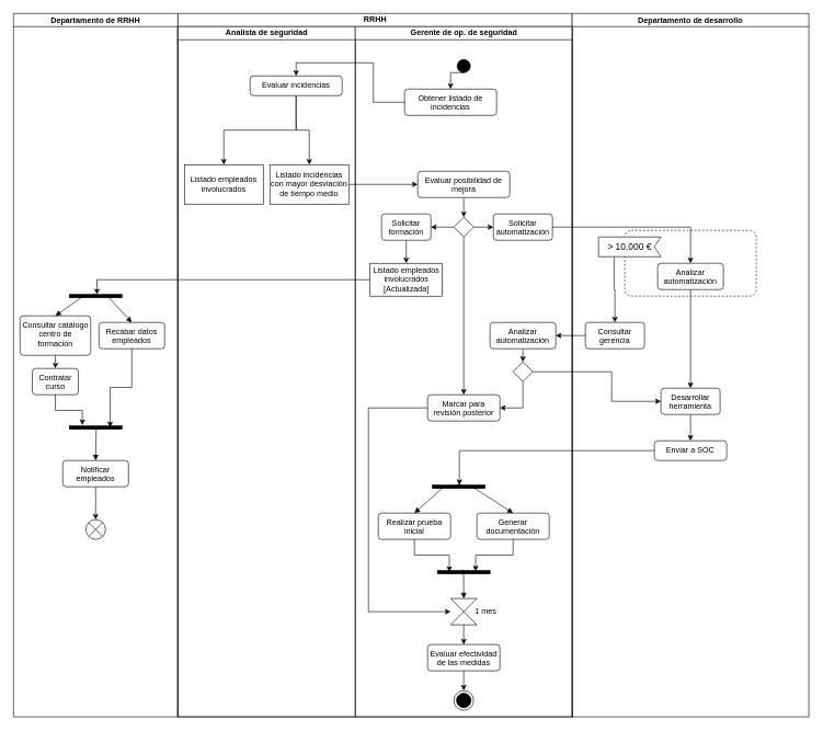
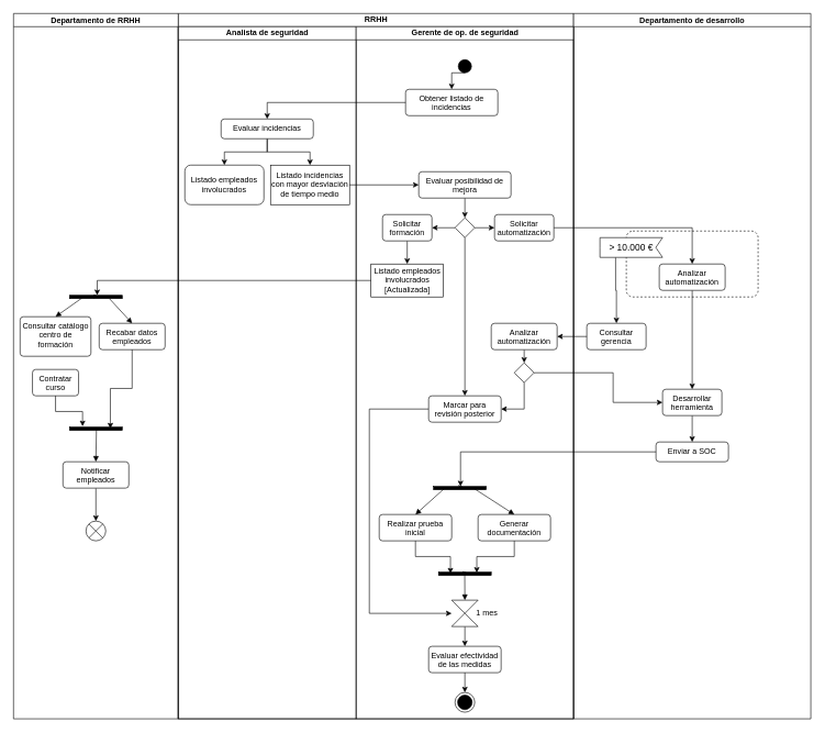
  <mxCell id="0" />
  <mxCell id="1" parent="0" />
  <mxCell id="2" value="RRHH" style="swimlane;childLayout=stackLayout;resizeParent=1;resizeParentMax=0;startSize=20;html=1;" vertex="1" parent="1"><mxGeometry x="270" y="20" width="600" height="1070" as="geometry" /></mxCell>
  <mxCell id="3" value="Analista de seguridad" style="swimlane;startSize=20;html=1;" vertex="1" parent="2"><mxGeometry y="20" width="270" height="1050" as="geometry" /></mxCell>
  <mxCell id="4" style="edgeStyle=orthogonalEdgeStyle;rounded=0;orthogonalLoop=1;jettySize=auto;html=1;exitX=0.5;exitY=1;exitDx=0;exitDy=0;" edge="1" parent="3" source="6" target="8"><mxGeometry relative="1" as="geometry" /></mxCell>
  <mxCell id="5" style="edgeStyle=orthogonalEdgeStyle;rounded=0;orthogonalLoop=1;jettySize=auto;html=1;exitX=0.5;exitY=1;exitDx=0;exitDy=0;entryX=0.5;entryY=0;entryDx=0;entryDy=0;" edge="1" parent="3" source="6" target="7"><mxGeometry relative="1" as="geometry" /></mxCell>
- <mxCell id="6" value="Evaluar incidencias" style="html=1;align=center;verticalAlign=top;rounded=1;absoluteArcSize=1;arcSize=10;dashed=0;whiteSpace=wrap;" vertex="1" parent="3"><mxGeometry x="110" y="75" width="140" height="30" as="geometry" /></mxCell>
+ <mxCell id="6" value="Evaluar incidencias" style="html=1;align=center;verticalAlign=top;rounded=1;absoluteArcSize=1;arcSize=10;dashed=0;whiteSpace=wrap;" vertex="1" parent="3"><mxGeometry x="65" y="140" width="140" height="30" as="geometry" /></mxCell>
  <mxCell id="7" value="Listado incidencias con mayor desviación de tiempo medio" style="fontStyle=0;html=1;whiteSpace=wrap;" vertex="1" parent="3"><mxGeometry x="140" y="210" width="120" height="60" as="geometry" /></mxCell>
- <mxCell id="8" value="Listado empleados involucrados" style="fontStyle=0;html=1;whiteSpace=wrap;" vertex="1" parent="3"><mxGeometry x="10" y="210" width="120" height="60" as="geometry" /></mxCell>
+ <mxCell id="8" value="Listado empleados involucrados" style="fontStyle=0;html=1;whiteSpace=wrap;rounded=1;" vertex="1" parent="3"><mxGeometry x="10" y="210" width="120" height="60" as="geometry" /></mxCell>
  <mxCell id="9" value="Gerente de op. de seguridad" style="swimlane;startSize=20;html=1;" vertex="1" parent="2"><mxGeometry x="270" y="20" width="330" height="1050" as="geometry" /></mxCell>
  <mxCell id="10" style="edgeStyle=orthogonalEdgeStyle;rounded=0;orthogonalLoop=1;jettySize=auto;html=1;exitX=0.5;exitY=1;exitDx=0;exitDy=0;entryX=0.5;entryY=0;entryDx=0;entryDy=0;" edge="1" parent="9" source="11" target="12"><mxGeometry relative="1" as="geometry" /></mxCell>
  <mxCell id="11" value="" style="ellipse;fillColor=strokeColor;html=1;" vertex="1" parent="9"><mxGeometry x="155" y="50" width="20" height="20" as="geometry" /></mxCell>
  <mxCell id="12" value="Obtener listado de incidencias" style="html=1;align=center;verticalAlign=top;rounded=1;absoluteArcSize=1;arcSize=10;dashed=0;whiteSpace=wrap;" vertex="1" parent="9"><mxGeometry x="75" y="95" width="140" height="40" as="geometry" /></mxCell>
  <mxCell id="13" style="edgeStyle=orthogonalEdgeStyle;rounded=0;orthogonalLoop=1;jettySize=auto;html=1;exitX=0.5;exitY=1;exitDx=0;exitDy=0;entryX=0.5;entryY=0;entryDx=0;entryDy=0;" edge="1" parent="9" source="14" target="18"><mxGeometry relative="1" as="geometry" /></mxCell>
  <mxCell id="14" value="Evaluar posibilidad de mejora" style="html=1;align=center;verticalAlign=top;rounded=1;absoluteArcSize=1;arcSize=10;dashed=0;whiteSpace=wrap;" vertex="1" parent="9"><mxGeometry x="95" y="220" width="140" height="40" as="geometry" /></mxCell>
  <mxCell id="15" style="edgeStyle=orthogonalEdgeStyle;rounded=0;orthogonalLoop=1;jettySize=auto;html=1;exitX=0;exitY=0.5;exitDx=0;exitDy=0;entryX=1;entryY=0.5;entryDx=0;entryDy=0;" edge="1" parent="9" source="18" target="20"><mxGeometry relative="1" as="geometry" /></mxCell>
  <mxCell id="16" style="edgeStyle=orthogonalEdgeStyle;rounded=0;orthogonalLoop=1;jettySize=auto;html=1;exitX=1;exitY=0.5;exitDx=0;exitDy=0;entryX=0;entryY=0.5;entryDx=0;entryDy=0;" edge="1" parent="9" source="18" target="22"><mxGeometry relative="1" as="geometry" /></mxCell>
  <mxCell id="17" style="edgeStyle=orthogonalEdgeStyle;rounded=0;orthogonalLoop=1;jettySize=auto;html=1;exitX=0.5;exitY=1;exitDx=0;exitDy=0;entryX=0.5;entryY=0;entryDx=0;entryDy=0;" edge="1" parent="9" source="18" target="28"><mxGeometry relative="1" as="geometry" /></mxCell>
  <mxCell id="18" value="" style="rhombus;" vertex="1" parent="9"><mxGeometry x="150" y="290" width="30" height="30" as="geometry" /></mxCell>
  <mxCell id="19" style="edgeStyle=orthogonalEdgeStyle;rounded=0;orthogonalLoop=1;jettySize=auto;html=1;exitX=0.5;exitY=1;exitDx=0;exitDy=0;entryX=0.5;entryY=0;entryDx=0;entryDy=0;" edge="1" parent="9" source="20" target="21"><mxGeometry relative="1" as="geometry" /></mxCell>
  <mxCell id="20" value="Solicitar formación" style="html=1;align=center;verticalAlign=top;rounded=1;absoluteArcSize=1;arcSize=10;dashed=0;whiteSpace=wrap;" vertex="1" parent="9"><mxGeometry x="40" y="285" width="75" height="40" as="geometry" /></mxCell>
  <mxCell id="21" value="Listado empleados involucrados&lt;div&gt;[Actualizada]&lt;/div&gt;" style="fontStyle=0;html=1;whiteSpace=wrap;" vertex="1" parent="9"><mxGeometry x="22.5" y="360" width="110" height="50" as="geometry" /></mxCell>
  <mxCell id="22" value="Solicitar automatización" style="html=1;align=center;verticalAlign=top;rounded=1;absoluteArcSize=1;arcSize=10;dashed=0;whiteSpace=wrap;" vertex="1" parent="9"><mxGeometry x="210" y="285" width="90" height="40" as="geometry" /></mxCell>
  <mxCell id="23" style="edgeStyle=orthogonalEdgeStyle;rounded=0;orthogonalLoop=1;jettySize=auto;html=1;exitX=0.5;exitY=1;exitDx=0;exitDy=0;entryX=0.5;entryY=0;entryDx=0;entryDy=0;" edge="1" parent="9" source="24" target="26"><mxGeometry relative="1" as="geometry" /></mxCell>
  <mxCell id="24" value="Analizar automatización" style="html=1;align=center;verticalAlign=top;rounded=1;absoluteArcSize=1;arcSize=10;dashed=0;whiteSpace=wrap;" vertex="1" parent="9"><mxGeometry x="205" y="450" width="100" height="40" as="geometry" /></mxCell>
  <mxCell id="25" style="edgeStyle=orthogonalEdgeStyle;rounded=0;orthogonalLoop=1;jettySize=auto;html=1;exitX=0.5;exitY=1;exitDx=0;exitDy=0;entryX=1;entryY=0.5;entryDx=0;entryDy=0;" edge="1" parent="9" source="26" target="28"><mxGeometry relative="1" as="geometry" /></mxCell>
  <mxCell id="26" value="" style="rhombus;" vertex="1" parent="9"><mxGeometry x="240" y="510" width="30" height="30" as="geometry" /></mxCell>
  <mxCell id="27" style="edgeStyle=orthogonalEdgeStyle;rounded=0;orthogonalLoop=1;jettySize=auto;html=1;exitX=0;exitY=0.5;exitDx=0;exitDy=0;entryX=0;entryY=0.5;entryDx=0;entryDy=0;" edge="1" parent="9" source="28" target="38"><mxGeometry relative="1" as="geometry"><Array as="points"><mxPoint x="20" y="580" /><mxPoint x="20" y="890" /></Array></mxGeometry></mxCell>
  <mxCell id="28" value="Marcar para revisión posterior" style="html=1;align=center;verticalAlign=top;rounded=1;absoluteArcSize=1;arcSize=10;dashed=0;whiteSpace=wrap;" vertex="1" parent="9"><mxGeometry x="110" y="560" width="110" height="40" as="geometry" /></mxCell>
  <mxCell id="29" value="v" style="html=1;points=[];perimeter=orthogonalPerimeter;fillColor=strokeColor;rotation=-90;" vertex="1" parent="9"><mxGeometry x="155" y="660" width="5" height="80" as="geometry" /></mxCell>
  <mxCell id="30" value="Realizar prueba inicial" style="html=1;align=center;verticalAlign=top;rounded=1;absoluteArcSize=1;arcSize=10;dashed=0;whiteSpace=wrap;" vertex="1" parent="9"><mxGeometry x="35" y="740" width="110" height="40" as="geometry" /></mxCell>
  <mxCell id="31" value="Generar documentación" style="html=1;align=center;verticalAlign=top;rounded=1;absoluteArcSize=1;arcSize=10;dashed=0;whiteSpace=wrap;" vertex="1" parent="9"><mxGeometry x="185" y="740" width="110" height="40" as="geometry" /></mxCell>
  <mxCell id="32" value="" style="html=1;verticalAlign=bottom;labelBackgroundColor=none;endArrow=block;endFill=1;rounded=0;entryX=0.5;entryY=0;entryDx=0;entryDy=0;exitX=0.589;exitY=0.219;exitDx=0;exitDy=0;exitPerimeter=0;" edge="1" parent="9" source="29" target="30"><mxGeometry width="160" relative="1" as="geometry"><mxPoint x="-30" y="700" as="sourcePoint" /><mxPoint x="130" y="700" as="targetPoint" /></mxGeometry></mxCell>
  <mxCell id="33" value="" style="html=1;verticalAlign=bottom;labelBackgroundColor=none;endArrow=block;endFill=1;rounded=0;entryX=0.5;entryY=0;entryDx=0;entryDy=0;exitX=0.589;exitY=0.747;exitDx=0;exitDy=0;exitPerimeter=0;" edge="1" parent="9" source="29" target="31"><mxGeometry width="160" relative="1" as="geometry"><mxPoint x="-30" y="700" as="sourcePoint" /><mxPoint x="130" y="700" as="targetPoint" /></mxGeometry></mxCell>
  <mxCell id="34" value="v" style="html=1;points=[];perimeter=orthogonalPerimeter;fillColor=strokeColor;rotation=-90;" vertex="1" parent="9"><mxGeometry x="162.5" y="790" width="5" height="80" as="geometry" /></mxCell>
  <mxCell id="35" style="edgeStyle=orthogonalEdgeStyle;rounded=0;orthogonalLoop=1;jettySize=auto;html=1;exitX=0.5;exitY=1;exitDx=0;exitDy=0;entryX=0.589;entryY=0.226;entryDx=0;entryDy=0;entryPerimeter=0;" edge="1" parent="9" source="30" target="34"><mxGeometry relative="1" as="geometry" /></mxCell>
  <mxCell id="36" style="edgeStyle=orthogonalEdgeStyle;rounded=0;orthogonalLoop=1;jettySize=auto;html=1;exitX=0.5;exitY=1;exitDx=0;exitDy=0;entryX=0.811;entryY=0.726;entryDx=0;entryDy=0;entryPerimeter=0;" edge="1" parent="9" source="31" target="34"><mxGeometry relative="1" as="geometry" /></mxCell>
  <mxCell id="37" style="edgeStyle=orthogonalEdgeStyle;rounded=0;orthogonalLoop=1;jettySize=auto;html=1;exitX=0.5;exitY=1;exitDx=0;exitDy=0;entryX=0.5;entryY=0;entryDx=0;entryDy=0;" edge="1" parent="9" source="38" target="42"><mxGeometry relative="1" as="geometry" /></mxCell>
  <mxCell id="38" value="" style="shape=collate;html=1;" vertex="1" parent="9"><mxGeometry x="145" y="870" width="40" height="40" as="geometry" /></mxCell>
  <mxCell id="39" value="1 mes" style="text;html=1;align=center;verticalAlign=middle;resizable=0;points=[];autosize=1;strokeColor=none;fillColor=none;" vertex="1" parent="9"><mxGeometry x="167.5" y="875" width="60" height="30" as="geometry" /></mxCell>
  <mxCell id="40" value="" style="html=1;verticalAlign=bottom;labelBackgroundColor=none;endArrow=block;endFill=1;rounded=0;entryX=0.5;entryY=0;entryDx=0;entryDy=0;exitX=0.589;exitY=0.497;exitDx=0;exitDy=0;exitPerimeter=0;" edge="1" parent="9" source="34" target="38"><mxGeometry width="160" relative="1" as="geometry"><mxPoint x="145" y="710" as="sourcePoint" /><mxPoint x="100" y="750" as="targetPoint" /></mxGeometry></mxCell>
  <mxCell id="41" style="edgeStyle=orthogonalEdgeStyle;rounded=0;orthogonalLoop=1;jettySize=auto;html=1;exitX=0.5;exitY=1;exitDx=0;exitDy=0;entryX=0.5;entryY=0;entryDx=0;entryDy=0;" edge="1" parent="9" source="42" target="43"><mxGeometry relative="1" as="geometry" /></mxCell>
  <mxCell id="42" value="Evaluar efectividad de las medidas" style="html=1;align=center;verticalAlign=top;rounded=1;absoluteArcSize=1;arcSize=10;dashed=0;whiteSpace=wrap;" vertex="1" parent="9"><mxGeometry x="110" y="940" width="110" height="40" as="geometry" /></mxCell>
  <mxCell id="43" value="" style="ellipse;html=1;shape=endState;fillColor=strokeColor;" vertex="1" parent="9"><mxGeometry x="150" y="1010" width="30" height="30" as="geometry" /></mxCell>
  <mxCell id="44" style="edgeStyle=orthogonalEdgeStyle;rounded=0;orthogonalLoop=1;jettySize=auto;html=1;exitX=0;exitY=0.5;exitDx=0;exitDy=0;entryX=0.5;entryY=0;entryDx=0;entryDy=0;" edge="1" parent="2" source="12" target="6"><mxGeometry relative="1" as="geometry" /></mxCell>
  <mxCell id="45" style="edgeStyle=orthogonalEdgeStyle;rounded=0;orthogonalLoop=1;jettySize=auto;html=1;exitX=1;exitY=0.5;exitDx=0;exitDy=0;" edge="1" parent="2" source="7" target="14"><mxGeometry relative="1" as="geometry" /></mxCell>
  <mxCell id="46" value="Departamento de desarrollo" style="swimlane;startSize=20;" vertex="1" parent="1"><mxGeometry x="870" y="20" width="360" height="1070" as="geometry" /></mxCell>
  <mxCell id="47" value="" style="html=1;align=center;verticalAlign=top;rounded=1;absoluteArcSize=1;arcSize=20;dashed=1;whiteSpace=wrap;" vertex="1" parent="46"><mxGeometry x="80" y="330" width="200" height="100" as="geometry" /></mxCell>
  <mxCell id="48" style="edgeStyle=orthogonalEdgeStyle;rounded=0;orthogonalLoop=1;jettySize=auto;html=1;exitX=0.5;exitY=1;exitDx=0;exitDy=0;entryX=0.5;entryY=0;entryDx=0;entryDy=0;" edge="1" parent="46" source="49" target="51"><mxGeometry relative="1" as="geometry" /></mxCell>
  <mxCell id="49" value="Analizar automatización" style="html=1;align=center;verticalAlign=top;rounded=1;absoluteArcSize=1;arcSize=10;dashed=0;whiteSpace=wrap;" vertex="1" parent="46"><mxGeometry x="130" y="380" width="100" height="40" as="geometry" /></mxCell>
  <mxCell id="50" style="edgeStyle=orthogonalEdgeStyle;rounded=0;orthogonalLoop=1;jettySize=auto;html=1;exitX=0.5;exitY=1;exitDx=0;exitDy=0;" edge="1" parent="46" source="51" target="55"><mxGeometry relative="1" as="geometry" /></mxCell>
  <mxCell id="51" value="Desarrollar herramienta" style="html=1;align=center;verticalAlign=top;rounded=1;absoluteArcSize=1;arcSize=10;dashed=0;whiteSpace=wrap;" vertex="1" parent="46"><mxGeometry x="135" y="570" width="90" height="40" as="geometry" /></mxCell>
  <mxCell id="52" style="edgeStyle=orthogonalEdgeStyle;rounded=0;orthogonalLoop=1;jettySize=auto;html=1;exitX=0;exitY=0;exitDx=71.25;exitDy=30;exitPerimeter=0;entryX=0.5;entryY=0;entryDx=0;entryDy=0;" edge="1" parent="46" source="53" target="54"><mxGeometry relative="1" as="geometry" /></mxCell>
  <mxCell id="53" value="&amp;gt; 10.000 €" style="html=1;shape=mxgraph.infographic.ribbonSimple;notch1=10.22;notch2=0;align=center;verticalAlign=middle;fontSize=14;fontStyle=0;fillColor=#FFFFFF;whiteSpace=wrap;flipH=1;" vertex="1" parent="46"><mxGeometry x="40" y="340" width="95" height="30" as="geometry" /></mxCell>
  <mxCell id="54" value="Consultar gerencia" style="html=1;align=center;verticalAlign=top;rounded=1;absoluteArcSize=1;arcSize=10;dashed=0;whiteSpace=wrap;" vertex="1" parent="46"><mxGeometry x="20" y="470" width="90" height="40" as="geometry" /></mxCell>
  <mxCell id="55" value="Enviar a SOC" style="html=1;align=center;verticalAlign=top;rounded=1;absoluteArcSize=1;arcSize=10;dashed=0;whiteSpace=wrap;" vertex="1" parent="46"><mxGeometry x="125" y="650" width="110" height="30" as="geometry" /></mxCell>
  <mxCell id="56" value="Departamento de RRHH" style="swimlane;startSize=20;" vertex="1" parent="1"><mxGeometry x="20" y="20" width="250" height="1070" as="geometry" /></mxCell>
  <mxCell id="57" value="v" style="html=1;points=[];perimeter=orthogonalPerimeter;fillColor=strokeColor;rotation=-90;" vertex="1" parent="56"><mxGeometry x="122.5" y="390" width="5" height="80" as="geometry" /></mxCell>
  <mxCell id="58" value="Recabar datos empleados" style="html=1;align=center;verticalAlign=top;rounded=1;absoluteArcSize=1;arcSize=10;dashed=0;whiteSpace=wrap;" vertex="1" parent="56"><mxGeometry x="130" y="470" width="100" height="40" as="geometry" /></mxCell>
- <mxCell id="59" style="edgeStyle=orthogonalEdgeStyle;rounded=0;orthogonalLoop=1;jettySize=auto;html=1;exitX=0.5;exitY=1;exitDx=0;exitDy=0;entryX=0.5;entryY=0;entryDx=0;entryDy=0;" edge="1" parent="56" source="60" target="61"><mxGeometry relative="1" as="geometry" /></mxCell>
  <mxCell id="60" value="Consultar catálogo centro de formación" style="html=1;align=center;verticalAlign=top;rounded=1;absoluteArcSize=1;arcSize=10;dashed=0;whiteSpace=wrap;" vertex="1" parent="56"><mxGeometry x="10" y="460" width="107.5" height="60" as="geometry" /></mxCell>
  <mxCell id="61" value="Contratar curso" style="html=1;align=center;verticalAlign=top;rounded=1;absoluteArcSize=1;arcSize=10;dashed=0;whiteSpace=wrap;" vertex="1" parent="56"><mxGeometry x="28.75" y="540" width="70" height="40" as="geometry" /></mxCell>
  <mxCell id="62" value="" style="html=1;points=[];perimeter=orthogonalPerimeter;fillColor=strokeColor;rotation=-90;" vertex="1" parent="56"><mxGeometry x="122.5" y="590" width="5" height="80" as="geometry" /></mxCell>
  <mxCell id="63" value="" style="html=1;verticalAlign=bottom;labelBackgroundColor=none;endArrow=block;endFill=1;rounded=0;entryX=0.5;entryY=0;entryDx=0;entryDy=0;exitX=0.144;exitY=0.233;exitDx=0;exitDy=0;exitPerimeter=0;" edge="1" parent="56" source="57" target="60"><mxGeometry width="160" relative="1" as="geometry"><mxPoint x="270" y="480" as="sourcePoint" /><mxPoint x="430" y="480" as="targetPoint" /></mxGeometry></mxCell>
  <mxCell id="64" value="" style="html=1;verticalAlign=bottom;labelBackgroundColor=none;endArrow=block;endFill=1;rounded=0;entryX=0.5;entryY=0;entryDx=0;entryDy=0;exitX=-0.078;exitY=0.761;exitDx=0;exitDy=0;exitPerimeter=0;" edge="1" parent="56" source="57" target="58"><mxGeometry width="160" relative="1" as="geometry"><mxPoint x="295" y="490" as="sourcePoint" /><mxPoint x="455" y="490" as="targetPoint" /></mxGeometry></mxCell>
  <mxCell id="65" style="edgeStyle=orthogonalEdgeStyle;rounded=0;orthogonalLoop=1;jettySize=auto;html=1;exitX=0.5;exitY=1;exitDx=0;exitDy=0;entryX=0.5;entryY=0;entryDx=0;entryDy=0;" edge="1" parent="56" source="66" target="70"><mxGeometry relative="1" as="geometry" /></mxCell>
  <mxCell id="66" value="Notificar empleados" style="html=1;align=center;verticalAlign=top;rounded=1;absoluteArcSize=1;arcSize=10;dashed=0;whiteSpace=wrap;" vertex="1" parent="56"><mxGeometry x="75" y="680" width="100" height="40" as="geometry" /></mxCell>
  <mxCell id="67" value="" style="html=1;verticalAlign=bottom;labelBackgroundColor=none;endArrow=block;endFill=1;rounded=0;entryX=0.5;entryY=0;entryDx=0;entryDy=0;exitX=0.811;exitY=0.511;exitDx=0;exitDy=0;exitPerimeter=0;" edge="1" parent="56" source="62" target="66"><mxGeometry width="160" relative="1" as="geometry"><mxPoint x="156" y="443" as="sourcePoint" /><mxPoint x="190" y="480" as="targetPoint" /></mxGeometry></mxCell>
  <mxCell id="68" style="edgeStyle=orthogonalEdgeStyle;rounded=0;orthogonalLoop=1;jettySize=auto;html=1;exitX=0.5;exitY=1;exitDx=0;exitDy=0;entryX=1.256;entryY=0.247;entryDx=0;entryDy=0;entryPerimeter=0;" edge="1" parent="56" source="61" target="62"><mxGeometry relative="1" as="geometry" /></mxCell>
  <mxCell id="69" style="edgeStyle=orthogonalEdgeStyle;rounded=0;orthogonalLoop=1;jettySize=auto;html=1;exitX=0.5;exitY=1;exitDx=0;exitDy=0;entryX=0.589;entryY=0.775;entryDx=0;entryDy=0;entryPerimeter=0;" edge="1" parent="56" source="58" target="62"><mxGeometry relative="1" as="geometry" /></mxCell>
  <mxCell id="70" value="" style="shape=sumEllipse;perimeter=ellipsePerimeter;html=1;backgroundOutline=1;" vertex="1" parent="56"><mxGeometry x="110" y="770" width="30" height="30" as="geometry" /></mxCell>
  <mxCell id="71" style="edgeStyle=orthogonalEdgeStyle;rounded=0;orthogonalLoop=1;jettySize=auto;html=1;exitX=0;exitY=0.5;exitDx=0;exitDy=0;entryX=1.033;entryY=0.525;entryDx=0;entryDy=0;entryPerimeter=0;" edge="1" parent="1" source="21" target="57"><mxGeometry relative="1" as="geometry" /></mxCell>
  <mxCell id="72" style="edgeStyle=orthogonalEdgeStyle;rounded=0;orthogonalLoop=1;jettySize=auto;html=1;exitX=1;exitY=0.5;exitDx=0;exitDy=0;" edge="1" parent="1" source="22" target="49"><mxGeometry relative="1" as="geometry" /></mxCell>
  <mxCell id="73" style="edgeStyle=orthogonalEdgeStyle;rounded=0;orthogonalLoop=1;jettySize=auto;html=1;exitX=0;exitY=0.5;exitDx=0;exitDy=0;entryX=1;entryY=0.5;entryDx=0;entryDy=0;" edge="1" parent="1" source="54" target="24"><mxGeometry relative="1" as="geometry" /></mxCell>
  <mxCell id="74" style="edgeStyle=orthogonalEdgeStyle;rounded=0;orthogonalLoop=1;jettySize=auto;html=1;exitX=1;exitY=0.5;exitDx=0;exitDy=0;entryX=0;entryY=0.5;entryDx=0;entryDy=0;" edge="1" parent="1" source="26" target="51"><mxGeometry relative="1" as="geometry"><Array as="points"><mxPoint x="930" y="565" /><mxPoint x="930" y="610" /></Array></mxGeometry></mxCell>
  <mxCell id="75" style="edgeStyle=orthogonalEdgeStyle;rounded=0;orthogonalLoop=1;jettySize=auto;html=1;exitX=0;exitY=0.5;exitDx=0;exitDy=0;entryX=1.033;entryY=0.511;entryDx=0;entryDy=0;entryPerimeter=0;" edge="1" parent="1" source="55" target="29"><mxGeometry relative="1" as="geometry" /></mxCell>
